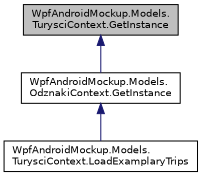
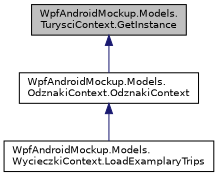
  digraph {
    rankdir=TB
    node [color=black fillcolor=white fontname=Helvetica fontsize=10 shape=record style=filled]
    edge [color=midnightblue dir=back fontname=Helvetica fontsize=10 labelfontname=Helvetica labelfontsize=10 style=solid]
    n1 [fillcolor=grey75 fontcolor=black height=0.2 label="WpfAndroidMockup.Models.\lTurysciContext.GetInstance" width=0.4]
-   n2 [height=0.2 label="WpfAndroidMockup.Models.\lOdznakiContext.GetInstance" width=0.4]
-   n3 [height=0.2 label="WpfAndroidMockup.Models.\lTurysciContext.LoadExamplaryTrips" width=0.4]
+   n2 [height=0.2 label="WpfAndroidMockup.Models.\lOdznakiContext.OdznakiContext" width=0.4]
+   n3 [height=0.2 label="WpfAndroidMockup.Models.\lWycieczkiContext.LoadExamplaryTrips" width=0.4]
    n1 -> n2
    n2 -> n3
  }
